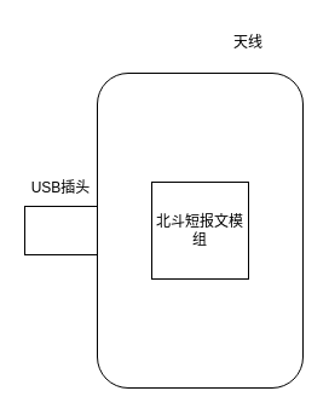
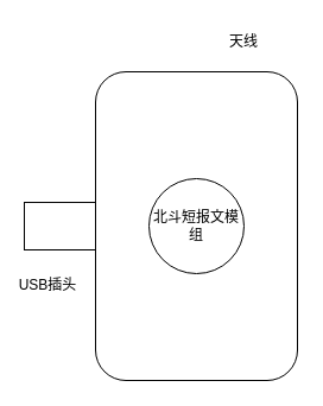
  <mxCell id="0" />
  <mxCell id="1" parent="0" />
  <mxCell id="2" value="" style="rounded=0;whiteSpace=wrap;html=1;" vertex="1" parent="1"><mxGeometry x="20" y="170" width="60" height="40" as="geometry" /></mxCell>
  <mxCell id="3" value="" style="rounded=1;whiteSpace=wrap;html=1;" vertex="1" parent="1"><mxGeometry x="80" y="60" width="170" height="260" as="geometry" /></mxCell>
- <mxCell id="4" value="USB插头" style="text;html=1;align=center;verticalAlign=middle;whiteSpace=wrap;rounded=0;" vertex="1" parent="1"><mxGeometry x="20" y="140" width="60" height="30" as="geometry" /></mxCell>
- <mxCell id="5" value="北斗短报文模组" style="whiteSpace=wrap;html=1;aspect=fixed;" vertex="1" parent="1"><mxGeometry x="125" y="150" width="80" height="80" as="geometry" /></mxCell>
+ <mxCell id="4" value="USB插头" style="text;html=1;align=center;verticalAlign=middle;whiteSpace=wrap;rounded=0;" vertex="1" parent="1"><mxGeometry x="10" y="225" width="60" height="30" as="geometry" /></mxCell>
+ <mxCell id="5" value="北斗短报文模组" style="ellipse;whiteSpace=wrap;html=1;aspect=fixed;" vertex="1" parent="1"><mxGeometry x="125" y="150" width="80" height="80" as="geometry" /></mxCell>
  <mxCell id="6" value="天线" style="text;html=1;align=center;verticalAlign=middle;whiteSpace=wrap;rounded=0;" vertex="1" parent="1"><mxGeometry x="175" y="20" width="60" height="30" as="geometry" /></mxCell>
